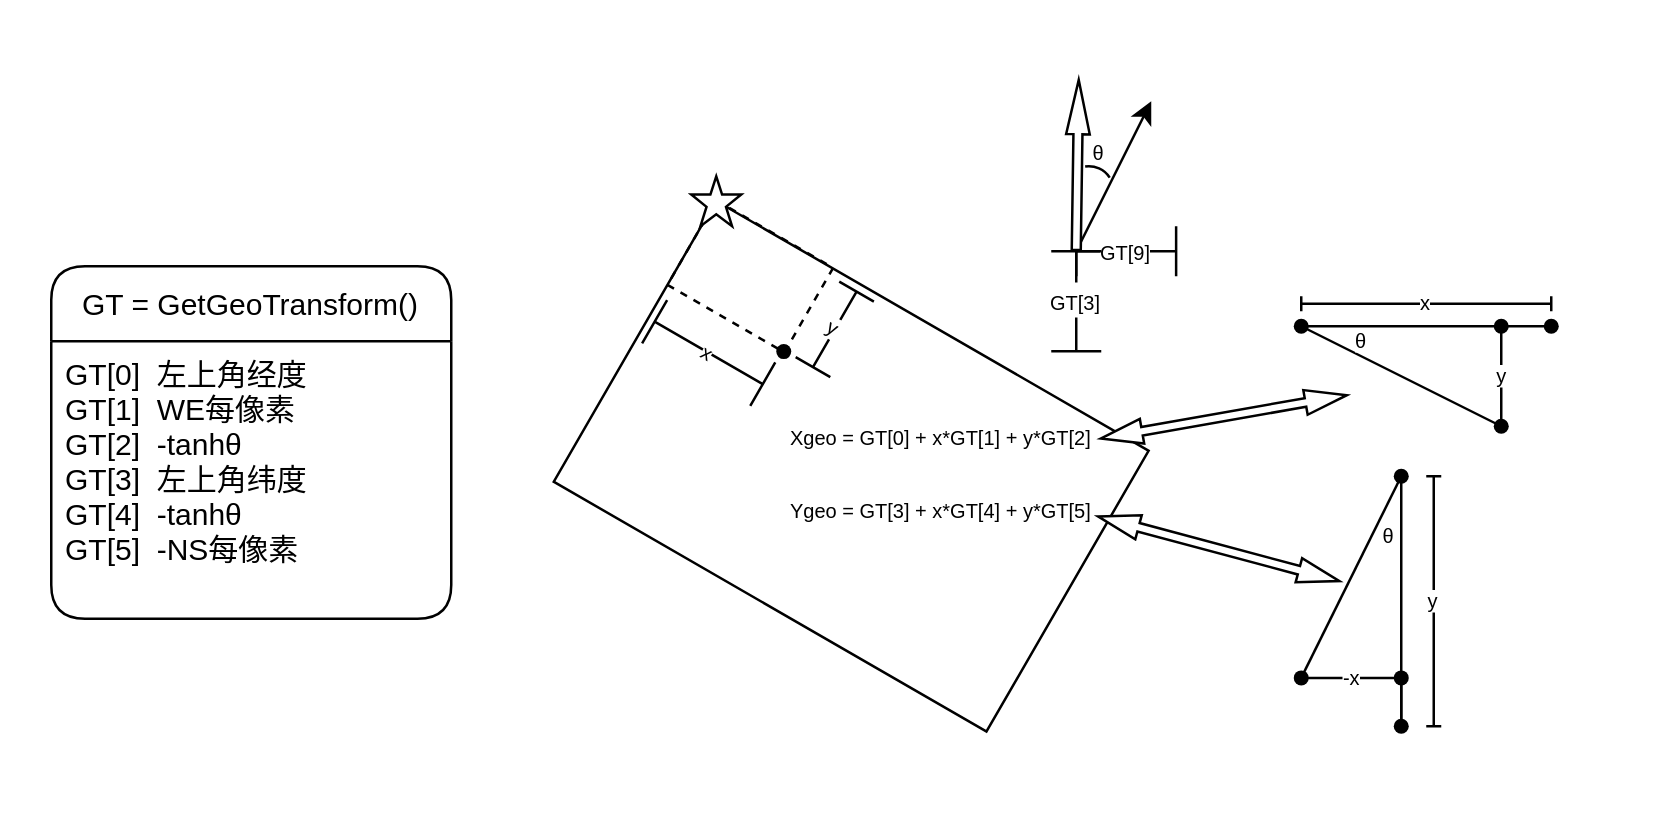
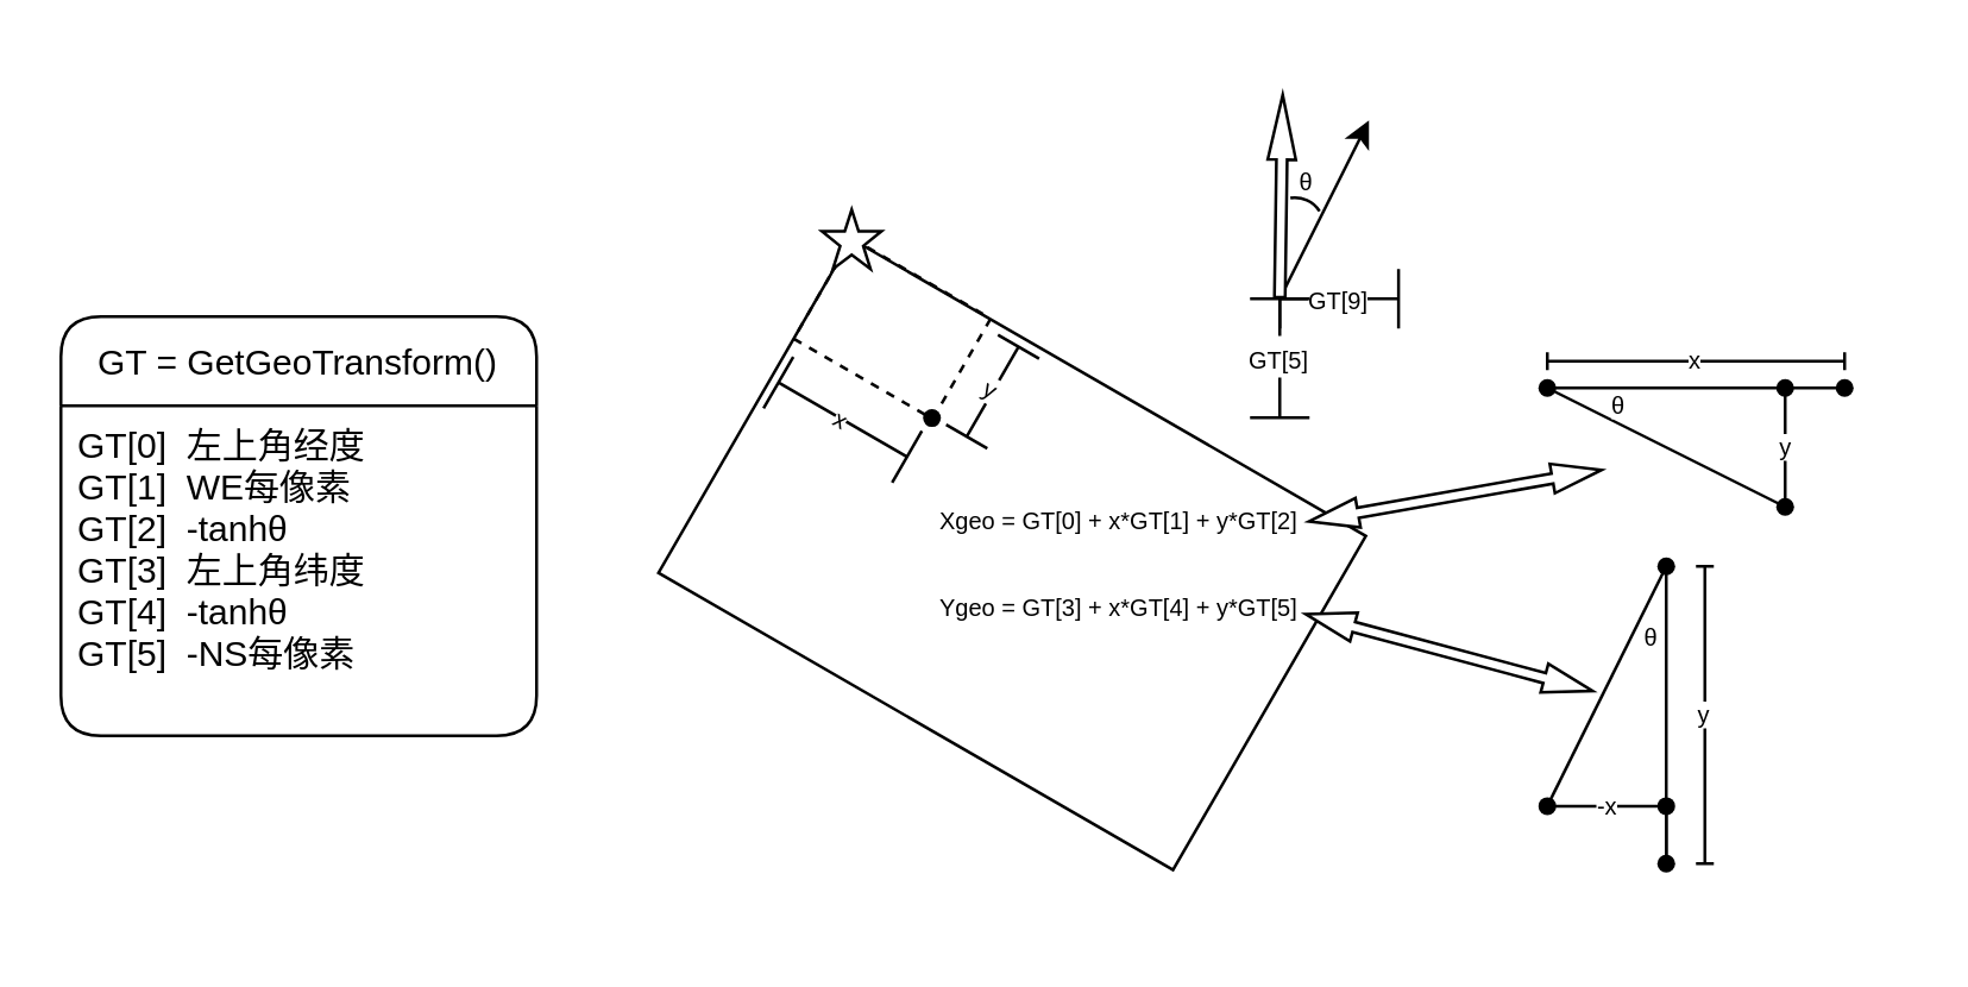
  <mxCell id="0" />
  <mxCell id="1" parent="0" />
  <mxCell id="2" value="" style="rounded=0;whiteSpace=wrap;html=1;rotation=30;" vertex="1" parent="1"><mxGeometry x="240.05" y="121.14" width="199.85" height="129.72" as="geometry" /></mxCell>
  <mxCell id="3" value="" style="rounded=0;whiteSpace=wrap;html=1;labelBackgroundColor=default;dashed=1;rotation=30;fillColor=none;" vertex="1" parent="1"><mxGeometry x="272.63" y="90.57" width="54" height="39" as="geometry" /></mxCell>
  <mxCell id="4" value="" style="verticalLabelPosition=bottom;verticalAlign=top;html=1;shape=mxgraph.basic.star;labelBackgroundColor=default;" vertex="1" parent="1"><mxGeometry x="276" y="70" width="20" height="20" as="geometry" /></mxCell>
  <mxCell id="5" value="&lt;font style=&quot;font-size: 8px;&quot;&gt;Xgeo = GT[0] + x*GT[1] + y*GT[2]&lt;br&gt;&lt;br&gt; Ygeo = GT[3] + x*GT[4] + y*GT[5]&lt;/font&gt;" style="text;whiteSpace=wrap;html=1;" vertex="1" parent="1"><mxGeometry x="314" y="160.14" width="130" height="40" as="geometry" /></mxCell>
  <mxCell id="6" value="&lt;span style=&quot;background-color: rgb(255, 255, 255); font-size: 8px;&quot;&gt;y&lt;/span&gt;" style="shape=crossbar;whiteSpace=wrap;html=1;rounded=1;direction=south;rotation=30;fontSize=8;" vertex="1" parent="1"><mxGeometry x="325.41" y="113.81" width="16" height="34.86" as="geometry" /></mxCell>
  <mxCell id="7" value="GT = GetGeoTransform()" style="swimlane;childLayout=stackLayout;horizontal=1;startSize=30;horizontalStack=0;rounded=1;fontSize=12;fontStyle=0;strokeWidth=1;resizeParent=0;resizeLast=1;shadow=0;dashed=0;align=center;labelBackgroundColor=default;fillColor=none;" vertex="1" parent="1"><mxGeometry x="20" y="106" width="160" height="141" as="geometry" /></mxCell>
  <mxCell id="8" value="GT[0]  左上角经度&#10;GT[1]  WE每像素&#10;GT[2]  -tanhθ&#10;GT[3]  左上角纬度&#10;GT[4]  -tanhθ&#10;GT[5]  -NS每像素&#10;  " style="align=left;strokeColor=none;fillColor=none;spacingLeft=4;fontSize=12;verticalAlign=top;resizable=0;rotatable=0;part=1;dashed=1;labelBackgroundColor=none;" vertex="1" parent="7"><mxGeometry y="30" width="160" height="111" as="geometry" /></mxCell>
  <mxCell id="9" value="x" style="shape=crossbar;whiteSpace=wrap;html=1;rounded=1;labelBackgroundColor=default;rotation=30;fontSize=8;" vertex="1" parent="1"><mxGeometry x="258" y="130.67" width="49.95" height="20" as="geometry" /></mxCell>
  <mxCell id="10" value="" style="shape=waypoint;sketch=0;fillStyle=solid;size=6;pointerEvents=1;points=[];fillColor=none;resizable=0;rotatable=0;perimeter=centerPerimeter;snapToPoint=1;dashed=1;labelBackgroundColor=default;" vertex="1" parent="1"><mxGeometry x="293" y="120.14" width="40" height="40" as="geometry" /></mxCell>
  <mxCell id="11" value="" style="group" vertex="1" connectable="0" parent="1"><mxGeometry x="500" y="170" width="80" height="140.0" as="geometry" /></mxCell>
  <mxCell id="12" value="" style="shape=waypoint;sketch=0;fillStyle=solid;size=6;pointerEvents=1;points=[];resizable=0;rotatable=0;perimeter=centerPerimeter;snapToPoint=1;dashed=1;labelBackgroundColor=default;" vertex="1" parent="11"><mxGeometry x="40" y="100.0" width="40" height="40" as="geometry" /></mxCell>
  <mxCell id="13" value="" style="shape=waypoint;sketch=0;fillStyle=solid;size=6;pointerEvents=1;points=[];fillColor=none;resizable=0;rotatable=0;perimeter=centerPerimeter;snapToPoint=1;dashed=1;labelBackgroundColor=default;" vertex="1" parent="11"><mxGeometry y="80.67" width="40" height="40" as="geometry" /></mxCell>
  <mxCell id="14" value="" style="endArrow=none;html=1;rounded=0;fontSize=8;fillColor=default;entryX=0.519;entryY=0.445;entryDx=0;entryDy=0;entryPerimeter=0;exitX=0.551;exitY=0.532;exitDx=0;exitDy=0;exitPerimeter=0;" edge="1" parent="11" target="13" source="20"><mxGeometry width="50" height="50" relative="1" as="geometry"><mxPoint x="130" y="90" as="sourcePoint" /><mxPoint x="240" y="100" as="targetPoint" /></mxGeometry></mxCell>
  <mxCell id="15" value="-x" style="endArrow=none;html=1;rounded=0;fontSize=8;fillColor=default;entryX=0.576;entryY=0.455;entryDx=0;entryDy=0;entryPerimeter=0;startArrow=none;exitX=0.524;exitY=0.582;exitDx=0;exitDy=0;exitPerimeter=0;" edge="1" parent="11" source="16" target="13"><mxGeometry width="50" height="50" relative="1" as="geometry"><mxPoint x="240" y="120.0" as="sourcePoint" /><mxPoint x="220" y="140" as="targetPoint" /></mxGeometry></mxCell>
  <mxCell id="16" value="" style="shape=waypoint;sketch=0;fillStyle=solid;size=6;pointerEvents=1;points=[];resizable=0;rotatable=0;perimeter=centerPerimeter;snapToPoint=1;dashed=1;labelBackgroundColor=default;" vertex="1" parent="11"><mxGeometry x="40" y="80.67" width="40" height="40" as="geometry" /></mxCell>
  <mxCell id="17" value="" style="endArrow=none;html=1;rounded=0;fontSize=8;fillColor=default;entryDx=0;entryDy=0;entryPerimeter=0;exitX=0.513;exitY=0.438;exitDx=0;exitDy=0;exitPerimeter=0;entryX=1.013;entryY=0.315;" edge="1" parent="11" target="16" source="12"><mxGeometry width="50" height="50" relative="1" as="geometry"><mxPoint x="210" y="90.0" as="sourcePoint" /><mxPoint x="210" y="130" as="targetPoint" /></mxGeometry></mxCell>
  <mxCell id="18" value="" style="endArrow=none;html=1;rounded=0;fontSize=8;fillColor=default;entryX=1.001;entryY=0.476;entryDx=0;entryDy=0;entryPerimeter=0;exitX=0.418;exitY=0.499;exitDx=0;exitDy=0;exitPerimeter=0;" edge="1" parent="11" source="16" target="12"><mxGeometry width="50" height="50" relative="1" as="geometry"><mxPoint x="140" y="100" as="sourcePoint" /><mxPoint x="220" y="100" as="targetPoint" /></mxGeometry></mxCell>
  <mxCell id="19" value="&lt;font style=&quot;font-size: 8px;&quot;&gt;y&lt;/font&gt;" style="shape=crossbar;whiteSpace=wrap;html=1;rounded=1;labelBackgroundColor=default;labelPosition=center;verticalLabelPosition=middle;align=center;verticalAlign=middle;fontSize=8;direction=south;" vertex="1" parent="11"><mxGeometry x="70" y="20.0" width="6" height="100" as="geometry" /></mxCell>
  <mxCell id="20" value="" style="shape=waypoint;sketch=0;fillStyle=solid;size=6;pointerEvents=1;points=[];fillColor=none;resizable=0;rotatable=0;perimeter=centerPerimeter;snapToPoint=1;dashed=1;labelBackgroundColor=default;" vertex="1" parent="11"><mxGeometry x="40" width="40" height="40" as="geometry" /></mxCell>
  <mxCell id="21" value="" style="endArrow=none;html=1;rounded=0;fontSize=8;fillColor=default;entryX=0.518;entryY=0.565;entryDx=0;entryDy=0;entryPerimeter=0;exitX=0.518;exitY=0.576;exitDx=0;exitDy=0;exitPerimeter=0;" edge="1" parent="11" target="16" source="20"><mxGeometry width="50" height="50" relative="1" as="geometry"><mxPoint x="130" y="90" as="sourcePoint" /><mxPoint x="290" y="160.0" as="targetPoint" /></mxGeometry></mxCell>
  <mxCell id="22" value="&lt;span style=&quot;color: rgb(0, 0, 0); font-family: Helvetica; font-style: normal; font-variant-ligatures: normal; font-variant-caps: normal; font-weight: 400; letter-spacing: normal; orphans: 2; text-align: left; text-indent: 0px; text-transform: none; widows: 2; word-spacing: 0px; -webkit-text-stroke-width: 0px; background-color: rgb(255, 255, 255); text-decoration-thickness: initial; text-decoration-style: initial; text-decoration-color: initial; float: none; display: inline !important;&quot;&gt;&lt;font style=&quot;font-size: 8px;&quot;&gt;θ&lt;/font&gt;&lt;/span&gt;" style="text;whiteSpace=wrap;html=1;fontSize=8;" vertex="1" parent="11"><mxGeometry x="51" y="33.0" width="10" height="20" as="geometry" /></mxCell>
  <mxCell id="23" value="" style="group" vertex="1" connectable="0" parent="1"><mxGeometry x="500" y="110" width="140" height="80" as="geometry" /></mxCell>
  <mxCell id="24" value="" style="shape=waypoint;sketch=0;fillStyle=solid;size=6;pointerEvents=1;points=[];resizable=0;rotatable=0;perimeter=centerPerimeter;snapToPoint=1;dashed=1;labelBackgroundColor=default;" vertex="1" parent="23"><mxGeometry x="100" width="40" height="40" as="geometry" /></mxCell>
  <mxCell id="25" value="" style="shape=waypoint;sketch=0;fillStyle=solid;size=6;pointerEvents=1;points=[];fillColor=none;resizable=0;rotatable=0;perimeter=centerPerimeter;snapToPoint=1;dashed=1;labelBackgroundColor=default;" vertex="1" parent="23"><mxGeometry x="80" y="40" width="40" height="40" as="geometry" /></mxCell>
  <mxCell id="26" value="" style="shape=waypoint;sketch=0;fillStyle=solid;size=6;pointerEvents=1;points=[];fillColor=none;resizable=0;rotatable=0;perimeter=centerPerimeter;snapToPoint=1;dashed=1;labelBackgroundColor=default;" vertex="1" parent="23"><mxGeometry width="40" height="40" as="geometry" /></mxCell>
  <mxCell id="27" value="" style="endArrow=none;html=1;rounded=0;fontSize=8;fillColor=default;entryX=0.518;entryY=0.565;entryDx=0;entryDy=0;entryPerimeter=0;exitX=0.481;exitY=0.569;exitDx=0;exitDy=0;exitPerimeter=0;" edge="1" parent="23" source="26" target="30"><mxGeometry width="50" height="50" relative="1" as="geometry"><mxPoint x="30" y="60.0" as="sourcePoint" /><mxPoint x="180" y="90.0" as="targetPoint" /></mxGeometry></mxCell>
  <mxCell id="28" value="" style="endArrow=none;html=1;rounded=0;fontSize=8;fillColor=default;entryX=0.519;entryY=0.445;entryDx=0;entryDy=0;entryPerimeter=0;exitX=0.471;exitY=0.569;exitDx=0;exitDy=0;exitPerimeter=0;" edge="1" parent="23" source="26" target="25"><mxGeometry width="50" height="50" relative="1" as="geometry"><mxPoint x="30" y="30" as="sourcePoint" /><mxPoint x="130" y="30" as="targetPoint" /></mxGeometry></mxCell>
  <mxCell id="29" value="y" style="endArrow=none;html=1;rounded=0;fontSize=8;fillColor=default;entryX=0.576;entryY=0.455;entryDx=0;entryDy=0;entryPerimeter=0;startArrow=none;exitX=0.524;exitY=0.582;exitDx=0;exitDy=0;exitPerimeter=0;" edge="1" parent="23" source="30" target="25"><mxGeometry width="50" height="50" relative="1" as="geometry"><mxPoint x="130" y="50.0" as="sourcePoint" /><mxPoint x="110" y="70" as="targetPoint" /></mxGeometry></mxCell>
  <mxCell id="30" value="" style="shape=waypoint;sketch=0;fillStyle=solid;size=6;pointerEvents=1;points=[];resizable=0;rotatable=0;perimeter=centerPerimeter;snapToPoint=1;dashed=1;labelBackgroundColor=default;" vertex="1" parent="23"><mxGeometry x="80" width="40" height="40" as="geometry" /></mxCell>
  <mxCell id="31" value="" style="endArrow=none;html=1;rounded=0;fontSize=8;fillColor=default;entryDx=0;entryDy=0;entryPerimeter=0;" edge="1" parent="23" target="30"><mxGeometry width="50" height="50" relative="1" as="geometry"><mxPoint x="100" y="20.0" as="sourcePoint" /><mxPoint x="100" y="60" as="targetPoint" /></mxGeometry></mxCell>
  <mxCell id="32" value="" style="endArrow=none;html=1;rounded=0;fontSize=8;fillColor=default;entryX=1.001;entryY=0.476;entryDx=0;entryDy=0;entryPerimeter=0;exitX=0.418;exitY=0.499;exitDx=0;exitDy=0;exitPerimeter=0;" edge="1" parent="23" source="30" target="24"><mxGeometry width="50" height="50" relative="1" as="geometry"><mxPoint x="30" y="30" as="sourcePoint" /><mxPoint x="110" y="30" as="targetPoint" /></mxGeometry></mxCell>
  <mxCell id="33" value="&lt;font style=&quot;font-size: 8px;&quot;&gt;x&lt;/font&gt;" style="shape=crossbar;whiteSpace=wrap;html=1;rounded=1;labelBackgroundColor=default;labelPosition=center;verticalLabelPosition=middle;align=center;verticalAlign=middle;fontSize=8;" vertex="1" parent="23"><mxGeometry x="20" y="8.0" width="100" height="6" as="geometry" /></mxCell>
  <mxCell id="34" value="&lt;span style=&quot;color: rgb(0, 0, 0); font-family: Helvetica; font-style: normal; font-variant-ligatures: normal; font-variant-caps: normal; font-weight: 400; letter-spacing: normal; orphans: 2; text-align: left; text-indent: 0px; text-transform: none; widows: 2; word-spacing: 0px; -webkit-text-stroke-width: 0px; background-color: rgb(255, 255, 255); text-decoration-thickness: initial; text-decoration-style: initial; text-decoration-color: initial; float: none; display: inline !important;&quot;&gt;&lt;font style=&quot;font-size: 8px;&quot;&gt;θ&lt;/font&gt;&lt;/span&gt;" style="text;whiteSpace=wrap;html=1;fontSize=8;" vertex="1" parent="23"><mxGeometry x="40" y="15.0" width="10" height="20" as="geometry" /></mxCell>
  <mxCell id="35" value="" style="shape=doubleArrow;whiteSpace=wrap;html=1;labelBackgroundColor=none;strokeWidth=1;fontSize=8;fillColor=default;arrowWidth=0.35;arrowSize=0.168;rotation=15;" vertex="1" parent="1"><mxGeometry x="436.98" y="214" width="100" height="10" as="geometry" /></mxCell>
  <mxCell id="36" value="" style="shape=doubleArrow;whiteSpace=wrap;html=1;labelBackgroundColor=none;strokeWidth=1;fontSize=8;fillColor=default;arrowWidth=0.35;arrowSize=0.168;rotation=-10;" vertex="1" parent="1"><mxGeometry x="439" y="161.24" width="100" height="10" as="geometry" /></mxCell>
  <mxCell id="37" value="" style="group" vertex="1" connectable="0" parent="1"><mxGeometry x="410" y="20" width="59.95" height="120" as="geometry" /></mxCell>
  <mxCell id="38" value="" style="endArrow=classic;html=1;rounded=0;" edge="1" parent="37"><mxGeometry width="50" height="50" relative="1" as="geometry"><mxPoint x="20" y="80" as="sourcePoint" /><mxPoint x="50" y="20" as="targetPoint" /></mxGeometry></mxCell>
  <mxCell id="39" value="&lt;font style=&quot;font-size: 8px;&quot;&gt;GT[9]&lt;/font&gt;" style="shape=crossbar;whiteSpace=wrap;html=1;rounded=1;labelBackgroundColor=default;" vertex="1" parent="37"><mxGeometry x="20" y="70" width="39.95" height="20" as="geometry" /></mxCell>
- <mxCell id="40" value="&lt;span style=&quot;background-color: rgb(255, 255, 255);&quot;&gt;&lt;font style=&quot;font-size: 8px;&quot;&gt;GT[3]&lt;/font&gt;&lt;/span&gt;" style="shape=crossbar;whiteSpace=wrap;html=1;rounded=1;direction=south;" vertex="1" parent="37"><mxGeometry x="10" y="80" width="20" height="40" as="geometry" /></mxCell>
+ <mxCell id="40" value="&lt;span style=&quot;background-color: rgb(255, 255, 255);&quot;&gt;&lt;font style=&quot;font-size: 8px;&quot;&gt;GT[5]&lt;/font&gt;&lt;/span&gt;" style="shape=crossbar;whiteSpace=wrap;html=1;rounded=1;direction=south;" vertex="1" parent="37"><mxGeometry x="10" y="80" width="20" height="40" as="geometry" /></mxCell>
  <mxCell id="41" value="" style="verticalLabelPosition=bottom;verticalAlign=top;html=1;shape=mxgraph.basic.arc;startAngle=0.977;endAngle=0.158;labelBackgroundColor=default;" vertex="1" parent="37"><mxGeometry x="15" y="46" width="20" height="20" as="geometry" /></mxCell>
  <mxCell id="42" value="" style="shape=flexArrow;endArrow=classic;html=1;rounded=0;endWidth=4.83;endSize=6.894;width=3.611;fillColor=default;" edge="1" parent="37"><mxGeometry width="50" height="50" relative="1" as="geometry"><mxPoint x="20" y="80" as="sourcePoint" /><mxPoint x="21" y="11" as="targetPoint" /></mxGeometry></mxCell>
  <mxCell id="43" value="&lt;span style=&quot;color: rgb(0, 0, 0); font-family: Helvetica; font-style: normal; font-variant-ligatures: normal; font-variant-caps: normal; font-weight: 400; letter-spacing: normal; orphans: 2; text-align: left; text-indent: 0px; text-transform: none; widows: 2; word-spacing: 0px; -webkit-text-stroke-width: 0px; background-color: rgb(255, 255, 255); text-decoration-thickness: initial; text-decoration-style: initial; text-decoration-color: initial; float: none; display: inline !important;&quot;&gt;&lt;font style=&quot;font-size: 8px;&quot;&gt;θ&lt;/font&gt;&lt;/span&gt;" style="text;whiteSpace=wrap;html=1;fontSize=8;" vertex="1" parent="37"><mxGeometry x="25" y="30" width="10" height="20" as="geometry" /></mxCell>
